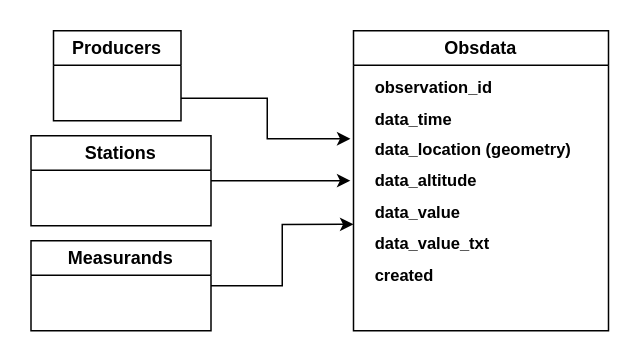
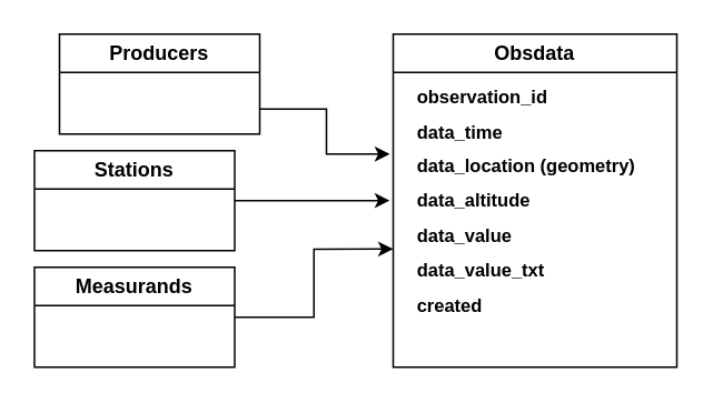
  <mxCell id="0" />
  <mxCell id="1" parent="0" />
  <mxCell id="2" style="edgeStyle=orthogonalEdgeStyle;rounded=0;orthogonalLoop=1;jettySize=auto;html=1;exitX=1;exitY=0.5;exitDx=0;exitDy=0;entryX=-0.012;entryY=0.444;entryDx=0;entryDy=0;entryPerimeter=0;" edge="1" parent="1" source="3" target="9"><mxGeometry relative="1" as="geometry" /></mxCell>
  <mxCell id="3" value="Stations" style="swimlane;whiteSpace=wrap;html=1;" vertex="1" parent="1"><mxGeometry x="20" y="90" width="120" height="60" as="geometry" /></mxCell>
  <mxCell id="4" style="edgeStyle=orthogonalEdgeStyle;rounded=0;orthogonalLoop=1;jettySize=auto;html=1;exitX=1;exitY=0.75;exitDx=0;exitDy=0;entryX=-0.012;entryY=0.289;entryDx=0;entryDy=0;entryPerimeter=0;" edge="1" parent="1" source="5" target="9"><mxGeometry relative="1" as="geometry"><mxPoint x="185" y="115" as="targetPoint" /></mxGeometry></mxCell>
- <mxCell id="5" value="Producers" style="swimlane;whiteSpace=wrap;html=1;" vertex="1" parent="1"><mxGeometry x="35" y="20" width="85" height="60" as="geometry" /></mxCell>
+ <mxCell id="5" value="Producers" style="swimlane;whiteSpace=wrap;html=1;" vertex="1" parent="1"><mxGeometry x="35" y="20" width="120" height="60" as="geometry" /></mxCell>
  <mxCell id="6" style="edgeStyle=orthogonalEdgeStyle;rounded=0;orthogonalLoop=1;jettySize=auto;html=1;exitX=1;exitY=0.5;exitDx=0;exitDy=0;entryX=0;entryY=0.606;entryDx=0;entryDy=0;entryPerimeter=0;" edge="1" parent="1" source="7" target="9"><mxGeometry relative="1" as="geometry" /></mxCell>
  <mxCell id="7" value="Measurands" style="swimlane;whiteSpace=wrap;html=1;" vertex="1" parent="1"><mxGeometry x="20" y="160" width="120" height="60" as="geometry" /></mxCell>
  <mxCell id="8" value="Obsdata" style="swimlane;whiteSpace=wrap;html=1;startSize=23;" vertex="1" parent="1"><mxGeometry x="235" y="20" width="170" height="200" as="geometry" /></mxCell>
  <mxCell id="9" value="&lt;div style=&quot;margin: 0px; padding: 0px 1em 0px 0em; border-radius: 0px; background: none rgb(255, 255, 255); border: 0px; inset: auto; float: none; height: auto; line-height: 20px; outline: 0px; overflow: visible; position: static; text-align: left; vertical-align: baseline; width: auto; box-sizing: content-box; min-height: inherit; color: rgb(51, 51, 51); font-size: 11px;&quot; data-bidi-marker=&quot;true&quot; class=&quot;line number3 index2 alt2&quot;&gt;&lt;code style=&quot;border-radius: 0px; background: none; border: 0px; inset: auto; float: none; height: auto; line-height: 20px; margin: 0px; outline: 0px; overflow: visible; padding: 0px; position: static; vertical-align: baseline; width: auto; box-sizing: content-box; min-height: inherit; color: rgb(0, 0, 0) !important;&quot; class=&quot;java plain&quot;&gt;&lt;b style=&quot;&quot;&gt;&lt;font face=&quot;Helvetica&quot; style=&quot;font-size: 11px;&quot;&gt;observation_id&amp;nbsp; &amp;nbsp; &amp;nbsp; &amp;nbsp;&amp;nbsp;&lt;/font&gt;&lt;/b&gt;&lt;/code&gt;&lt;/div&gt;&lt;div style=&quot;margin: 0px; padding: 0px 1em 0px 0em; border-radius: 0px; background: none rgb(255, 255, 255); border: 0px; inset: auto; float: none; height: auto; line-height: 20px; outline: 0px; overflow: visible; position: static; text-align: left; vertical-align: baseline; width: auto; box-sizing: content-box; min-height: inherit; color: rgb(51, 51, 51); font-size: 11px;&quot; data-bidi-marker=&quot;true&quot; class=&quot;line number4 index3 alt1&quot;&gt;&lt;b&gt;&lt;span style=&quot;background-color: initial; color: rgb(0, 0, 0);&quot;&gt;data_time&lt;/span&gt;&lt;/b&gt;&lt;br&gt;&lt;/div&gt;&lt;div style=&quot;margin: 0px; padding: 0px 1em 0px 0em; border-radius: 0px; background: none rgb(255, 255, 255); border: 0px; inset: auto; float: none; height: auto; line-height: 20px; outline: 0px; overflow: visible; position: static; text-align: left; vertical-align: baseline; width: auto; box-sizing: content-box; min-height: inherit; color: rgb(51, 51, 51); font-size: 11px;&quot; data-bidi-marker=&quot;true&quot; class=&quot;line number9 index8 alt2&quot;&gt;&lt;code style=&quot;border-radius: 0px; background: none; border: 0px; inset: auto; float: none; height: auto; line-height: 20px; margin: 0px; outline: 0px; overflow: visible; padding: 0px; position: static; vertical-align: baseline; width: auto; box-sizing: content-box; min-height: inherit; color: rgb(0, 0, 0) !important;&quot; class=&quot;java plain&quot;&gt;&lt;b&gt;&lt;font face=&quot;Helvetica&quot; style=&quot;font-size: 11px;&quot;&gt;data_location (geometry)&lt;br&gt;&lt;/font&gt;&lt;/b&gt;&lt;/code&gt;&lt;/div&gt;&lt;div style=&quot;margin: 0px; padding: 0px 1em 0px 0em; border-radius: 0px; background: none rgb(255, 255, 255); border: 0px; inset: auto; float: none; height: auto; line-height: 20px; outline: 0px; overflow: visible; position: static; text-align: left; vertical-align: baseline; width: auto; box-sizing: content-box; min-height: inherit; color: rgb(51, 51, 51); font-size: 11px;&quot; data-bidi-marker=&quot;true&quot; class=&quot;line number9 index8 alt2&quot;&gt;&lt;code style=&quot;border-radius: 0px; background: none; border: 0px; inset: auto; float: none; height: auto; line-height: 20px; margin: 0px; outline: 0px; overflow: visible; padding: 0px; position: static; vertical-align: baseline; width: auto; box-sizing: content-box; min-height: inherit; color: rgb(0, 0, 0) !important;&quot; class=&quot;java plain&quot;&gt;&lt;b&gt;&lt;font face=&quot;Helvetica&quot; style=&quot;font-size: 11px;&quot;&gt;data_altitude&lt;/font&gt;&lt;/b&gt;&lt;/code&gt;&lt;/div&gt;&lt;div style=&quot;margin: 0px; padding: 0px 1em 0px 0em; border-radius: 0px; background: none rgb(255, 255, 255); border: 0px; inset: auto; float: none; height: auto; line-height: 20px; outline: 0px; overflow: visible; position: static; text-align: left; vertical-align: baseline; width: auto; box-sizing: content-box; min-height: inherit; color: rgb(51, 51, 51); font-size: 11px;&quot; data-bidi-marker=&quot;true&quot; class=&quot;line number9 index8 alt2&quot;&gt;&lt;code style=&quot;border-radius: 0px; background: none; border: 0px; inset: auto; float: none; height: auto; line-height: 20px; margin: 0px; outline: 0px; overflow: visible; padding: 0px; position: static; vertical-align: baseline; width: auto; box-sizing: content-box; min-height: inherit; color: rgb(0, 0, 0) !important;&quot; class=&quot;java plain&quot;&gt;&lt;b&gt;&lt;font face=&quot;Helvetica&quot; style=&quot;font-size: 11px;&quot;&gt;data_value&lt;/font&gt;&lt;/b&gt;&lt;/code&gt;&lt;/div&gt;&lt;div style=&quot;margin: 0px; padding: 0px 1em 0px 0em; border-radius: 0px; background: none rgb(255, 255, 255); border: 0px; inset: auto; float: none; height: auto; line-height: 20px; outline: 0px; overflow: visible; position: static; text-align: left; vertical-align: baseline; width: auto; box-sizing: content-box; min-height: inherit; color: rgb(51, 51, 51); font-size: 11px;&quot; data-bidi-marker=&quot;true&quot; class=&quot;line number9 index8 alt2&quot;&gt;&lt;code style=&quot;border-radius: 0px; background: none; border: 0px; inset: auto; float: none; height: auto; line-height: 20px; margin: 0px; outline: 0px; overflow: visible; padding: 0px; position: static; vertical-align: baseline; width: auto; box-sizing: content-box; min-height: inherit; color: rgb(0, 0, 0) !important;&quot; class=&quot;java plain&quot;&gt;&lt;b&gt;&lt;font face=&quot;Helvetica&quot; style=&quot;font-size: 11px;&quot;&gt;data_value_txt&lt;/font&gt;&lt;/b&gt;&lt;/code&gt;&lt;/div&gt;&lt;div style=&quot;margin: 0px; padding: 0px 1em 0px 0em; border-radius: 0px; background: none rgb(255, 255, 255); border: 0px; inset: auto; float: none; height: auto; line-height: 20px; outline: 0px; overflow: visible; position: static; text-align: left; vertical-align: baseline; width: auto; box-sizing: content-box; min-height: inherit; color: rgb(51, 51, 51); font-size: 11px;&quot; data-bidi-marker=&quot;true&quot; class=&quot;line number9 index8 alt2&quot;&gt;&lt;b style=&quot;background-color: initial; color: rgb(0, 0, 0);&quot;&gt;created&lt;/b&gt;&lt;br&gt;&lt;/div&gt;&lt;div style=&quot;margin: 0px; padding: 0px 1em 0px 0em; border-radius: 0px; background: none rgb(255, 255, 255); border: 0px; inset: auto; float: none; height: auto; line-height: 20px; outline: 0px; overflow: visible; position: static; text-align: left; vertical-align: baseline; width: auto; box-sizing: content-box; font-family: Consolas, &amp;quot;Bitstream Vera Sans Mono&amp;quot;, &amp;quot;Courier New&amp;quot;, Courier, monospace; min-height: inherit; color: rgb(51, 51, 51); font-size: 11px;&quot; data-bidi-marker=&quot;true&quot; class=&quot;line number9 index8 alt2&quot;&gt;&lt;br&gt;&lt;/div&gt;" style="text;html=1;align=center;verticalAlign=middle;resizable=0;points=[];autosize=1;strokeColor=none;fillColor=none;" vertex="1" parent="8"><mxGeometry y="20" width="170" height="180" as="geometry" /></mxCell>
